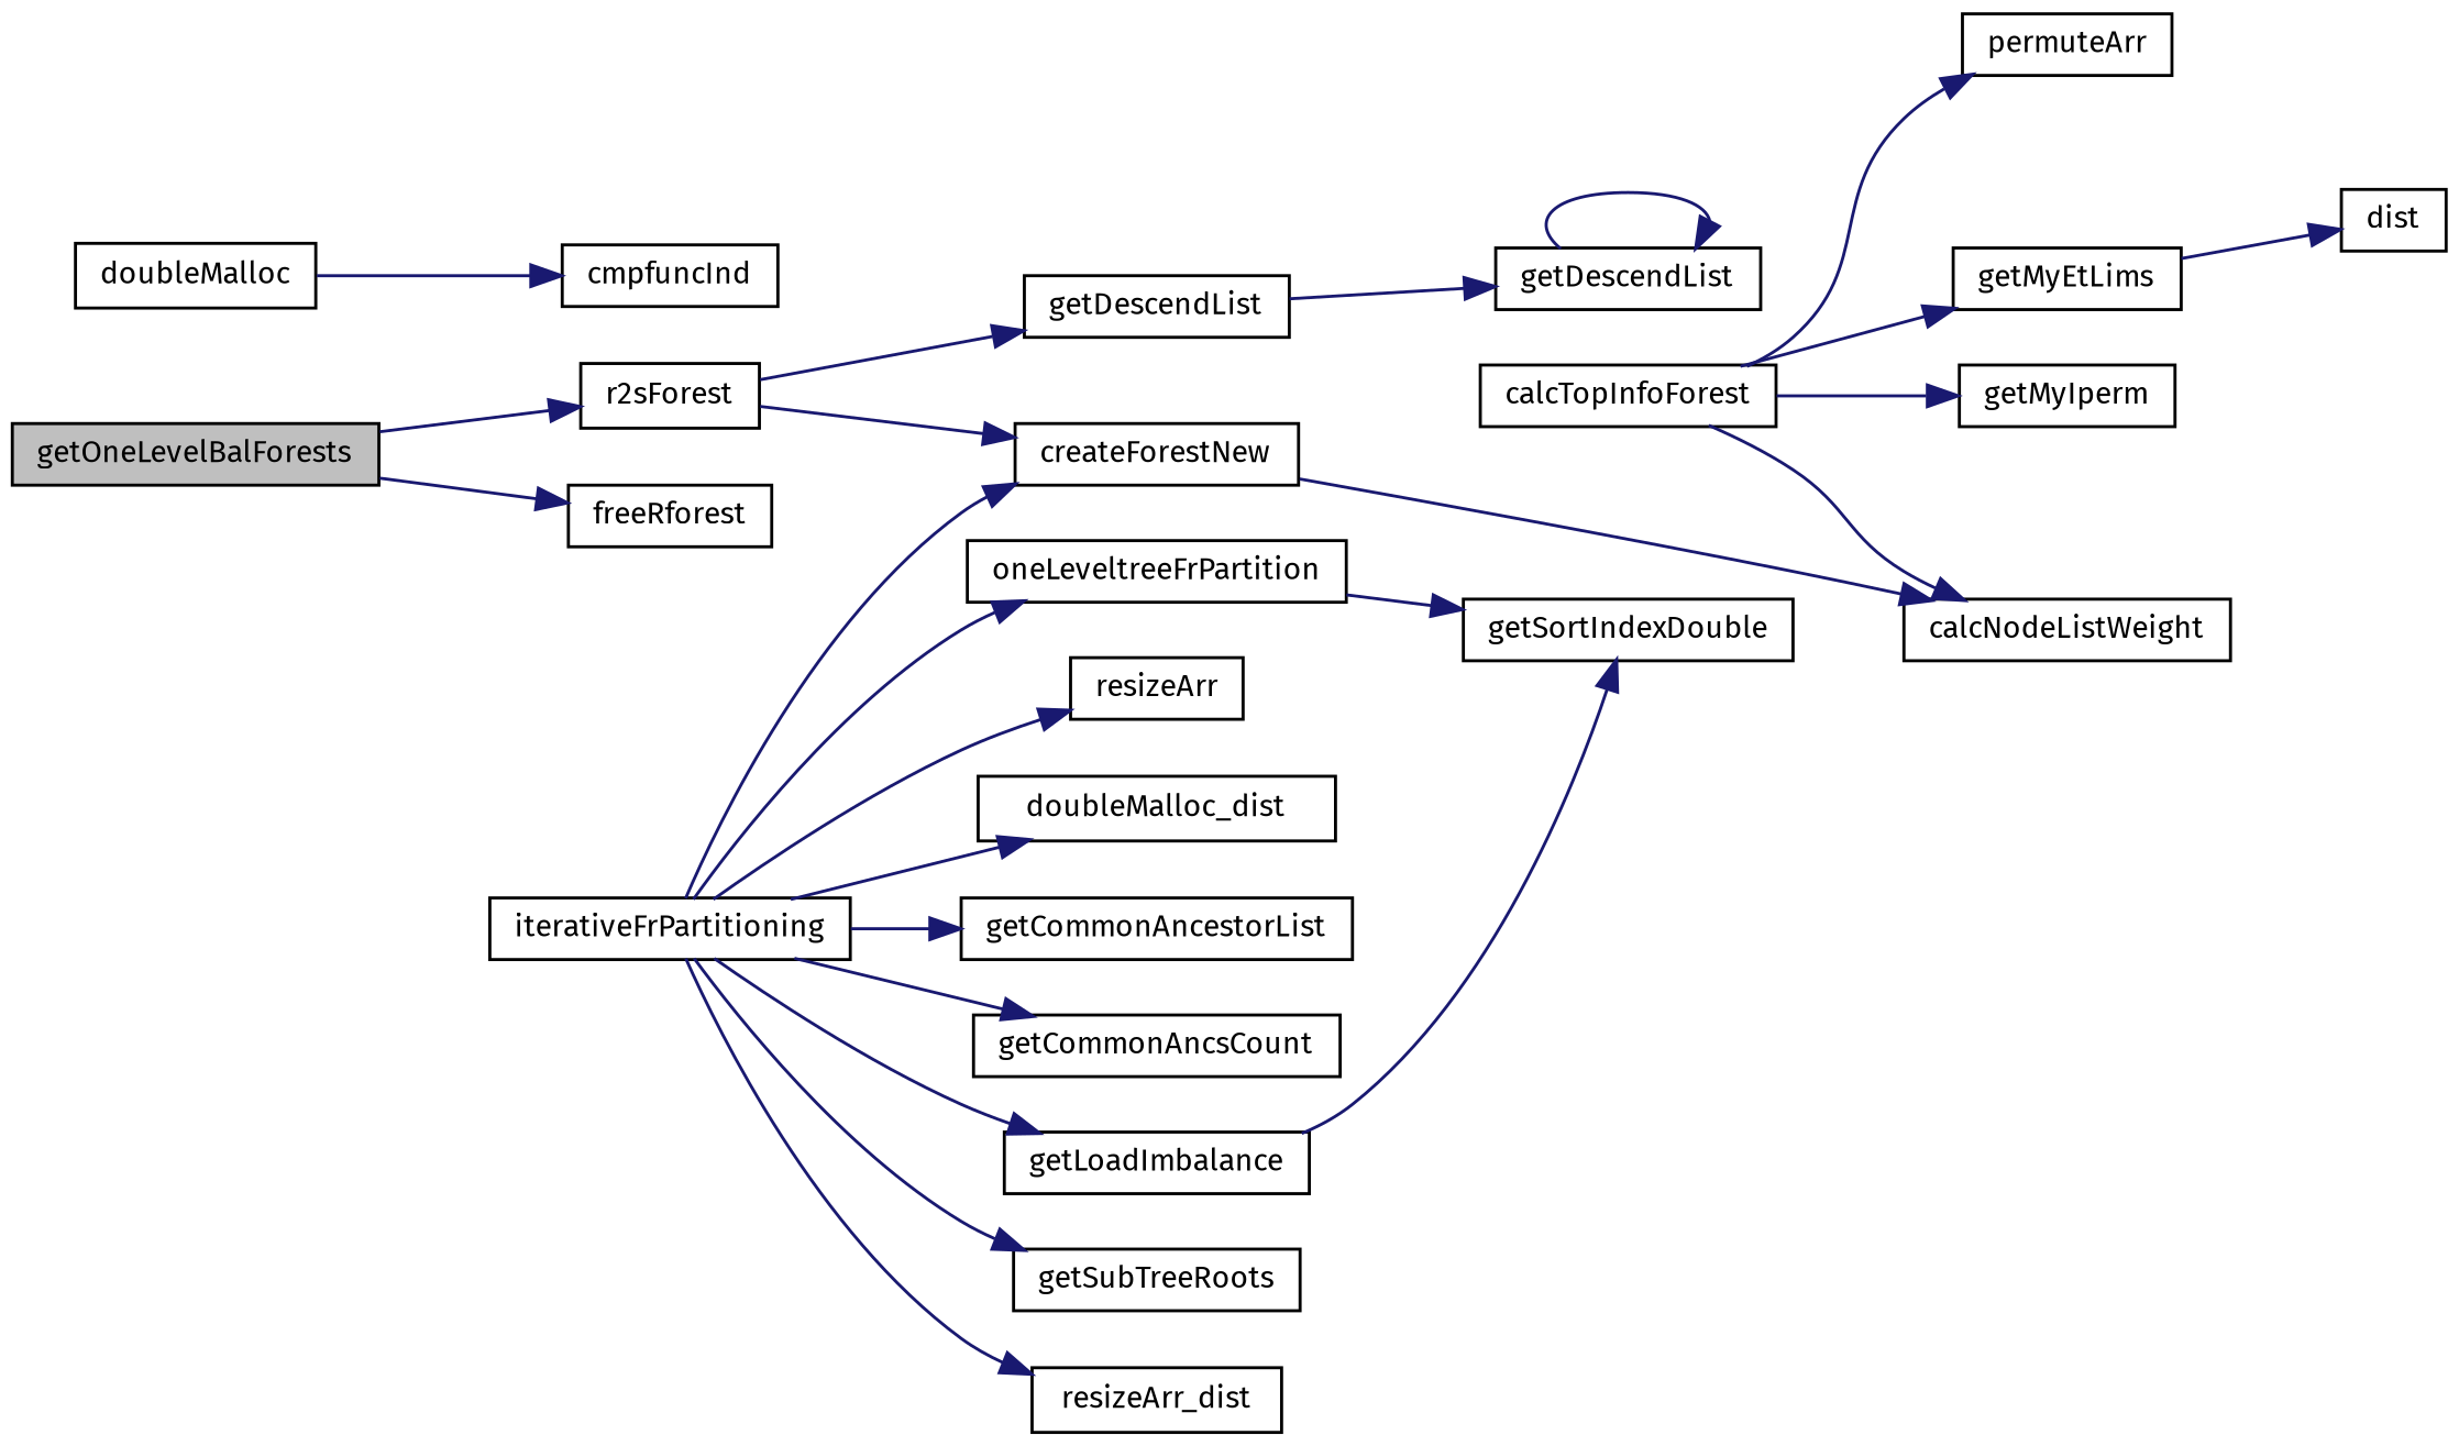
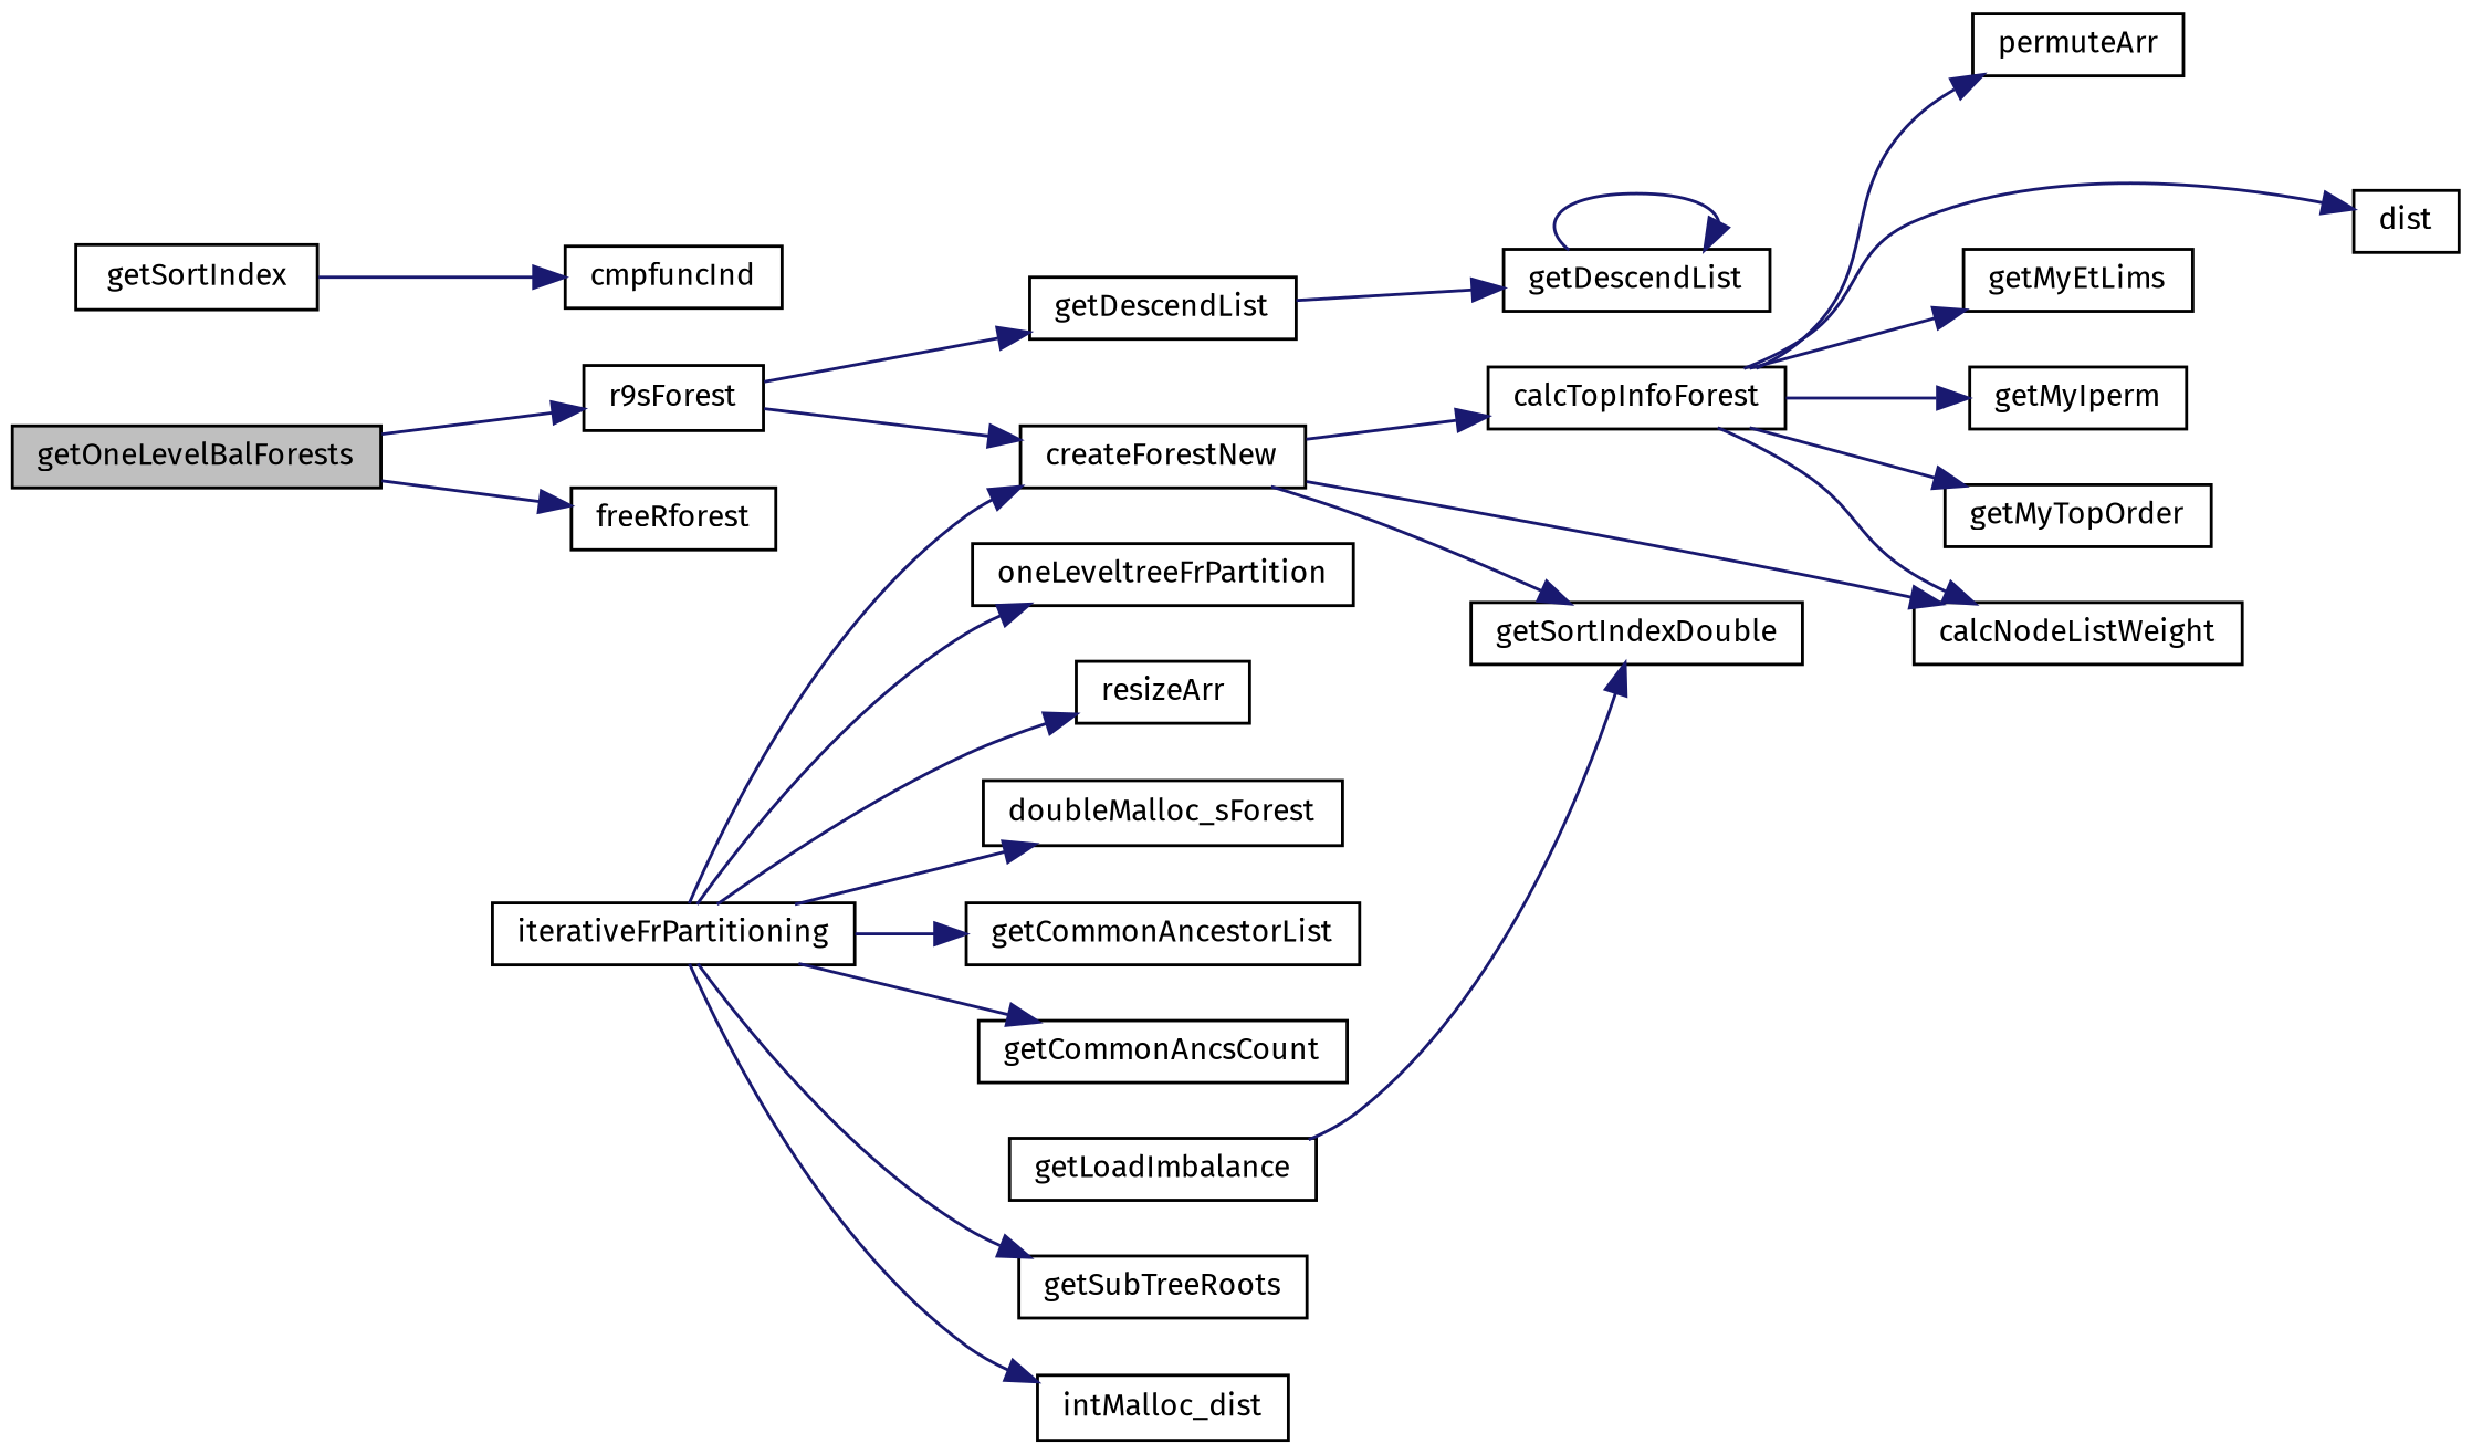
  digraph {
    fontname="Fira Sans"
    rankdir=LR
    node [color=black fillcolor=white fontname="Fira Sans" fontsize=10 shape=record style=filled]
    edge [color=midnightblue fontname="Fira Sans" fontsize=10 labelfontname=Helvetica labelfontsize=10 style=solid]
    n1 [fillcolor=grey75 fontcolor=black height=0.2 label=getOneLevelBalForests width=0.4]
    n2 [height=0.2 label=freeRforest width=0.4]
-   n3 [height=0.2 label=r2sForest width=0.4]
+   n3 [height=0.2 label=r9sForest width=0.4]
    n4 [height=0.2 label=iterativeFrPartitioning width=0.4]
    n5 [height=0.2 label=createForestNew width=0.4]
-   n6 [height=0.2 label=doubleMalloc_dist width=0.4]
+   n6 [height=0.2 label=doubleMalloc_sForest width=0.4]
    n7 [height=0.2 label=getCommonAncestorList width=0.4]
    n8 [height=0.2 label=getCommonAncsCount width=0.4]
    n9 [height=0.2 label=getLoadImbalance width=0.4]
    n10 [height=0.2 label=getSubTreeRoots width=0.4]
-   n11 [height=0.2 label=resizeArr_dist width=0.4]
+   n11 [height=0.2 label=intMalloc_dist width=0.4]
    n12 [height=0.2 label=oneLeveltreeFrPartition width=0.4]
    n13 [height=0.2 label=resizeArr width=0.4]
    n14 [height=0.2 label=getDescendList width=0.4]
    n15 [height=0.2 label=calcNodeListWeight width=0.4]
    n16 [height=0.2 label=calcTopInfoForest width=0.4]
    n17 [height=0.2 label=getSortIndexDouble width=0.4]
    n18 [height=0.2 label=dist width=0.4]
    n19 [height=0.2 label=getMyEtLims width=0.4]
    n20 [height=0.2 label=getMyIperm width=0.4]
+   n21 [height=0.2 label=getMyTopOrder width=0.4]
    n22 [height=0.2 label=permuteArr width=0.4]
-   n23 [height=0.2 label=doubleMalloc width=0.4]
+   n23 [height=0.2 label=getSortIndex width=0.4]
    n24 [height=0.2 label=cmpfuncInd width=0.4]
    n25 [height=0.2 label=getDescendList width=0.4]
    n1 -> n2
    n1 -> n3
    n3 -> n5
    n3 -> n14
    n4 -> n5
    n4 -> n6
    n4 -> n7
    n4 -> n8
-   n4 -> n9
    n4 -> n10
    n4 -> n11
    n4 -> n12
    n4 -> n13
    n5 -> n15
+   n5 -> n16
    n9 -> n17
-   n12 -> n17
+   n5 -> n17
    n14 -> n25
    n16 -> n15
-   n19 -> n18
+   n16 -> n18
    n16 -> n19
    n16 -> n20
+   n16 -> n21
    n16 -> n22
    n23 -> n24
    n25 -> n25
  }
